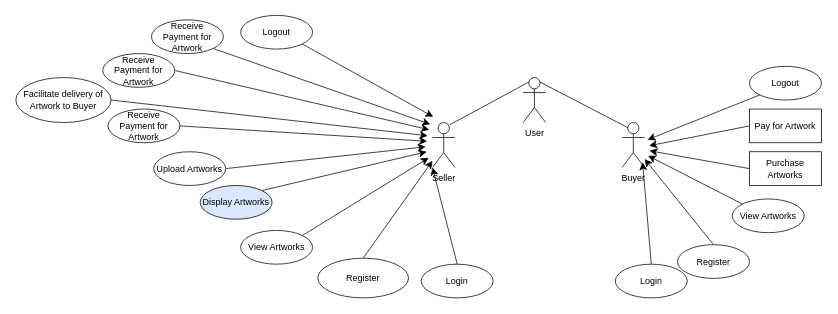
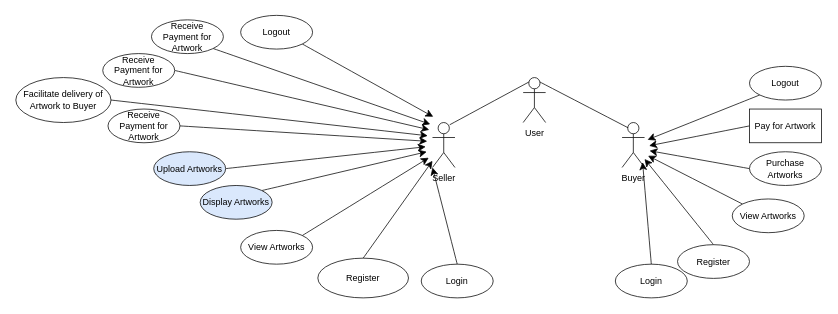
  <mxCell id="0" />
  <mxCell id="1" parent="0" />
  <mxCell id="2" style="edgeStyle=none;curved=1;rounded=0;orthogonalLoop=1;jettySize=auto;html=1;exitX=0.5;exitY=0;exitDx=0;exitDy=0;fontSize=12;startSize=8;endSize=8;" edge="1" parent="1" source="3" target="5"><mxGeometry relative="1" as="geometry" /></mxCell>
  <mxCell id="3" value="Register" style="ellipse;whiteSpace=wrap;html=1;" vertex="1" parent="1"><mxGeometry x="903" y="326" width="96" height="45" as="geometry" /></mxCell>
  <mxCell id="4" value="User" style="shape=umlActor;verticalLabelPosition=bottom;verticalAlign=top;html=1;" vertex="1" parent="1"><mxGeometry x="697" y="103" width="30" height="60" as="geometry" /></mxCell>
  <mxCell id="5" value="Buyer&lt;div&gt;&lt;br&gt;&lt;/div&gt;" style="shape=umlActor;verticalLabelPosition=bottom;verticalAlign=top;html=1;" vertex="1" parent="1"><mxGeometry x="829" y="163" width="30" height="60" as="geometry" /></mxCell>
  <mxCell id="6" value="Seller" style="shape=umlActor;verticalLabelPosition=bottom;verticalAlign=top;html=1;" vertex="1" parent="1"><mxGeometry x="576" y="163" width="30" height="60" as="geometry" /></mxCell>
  <mxCell id="7" value="" style="endArrow=none;html=1;rounded=0;fontSize=12;startSize=8;endSize=8;curved=1;entryX=0.25;entryY=0.1;entryDx=0;entryDy=0;entryPerimeter=0;" edge="1" parent="1" target="4"><mxGeometry width="50" height="50" relative="1" as="geometry"><mxPoint x="599" y="166" as="sourcePoint" /><mxPoint x="649" y="116" as="targetPoint" /></mxGeometry></mxCell>
  <mxCell id="8" value="" style="endArrow=none;html=1;rounded=0;fontSize=12;startSize=8;endSize=8;curved=1;entryX=0.25;entryY=0.1;entryDx=0;entryDy=0;entryPerimeter=0;exitX=0.75;exitY=0.1;exitDx=0;exitDy=0;exitPerimeter=0;" edge="1" parent="1" source="4"><mxGeometry width="50" height="50" relative="1" as="geometry"><mxPoint x="731" y="227" as="sourcePoint" /><mxPoint x="837" y="170" as="targetPoint" /></mxGeometry></mxCell>
  <mxCell id="9" style="edgeStyle=none;curved=1;rounded=0;orthogonalLoop=1;jettySize=auto;html=1;exitX=0.5;exitY=0;exitDx=0;exitDy=0;fontSize=12;startSize=8;endSize=8;" edge="1" parent="1" source="10" target="6"><mxGeometry relative="1" as="geometry" /></mxCell>
  <mxCell id="10" value="Register" style="ellipse;whiteSpace=wrap;html=1;" vertex="1" parent="1"><mxGeometry x="423" y="344" width="121" height="53" as="geometry" /></mxCell>
  <mxCell id="11" style="edgeStyle=none;curved=1;rounded=0;orthogonalLoop=1;jettySize=auto;html=1;exitX=0;exitY=0;exitDx=0;exitDy=0;fontSize=12;startSize=8;endSize=8;" edge="1" parent="1" source="12"><mxGeometry relative="1" as="geometry"><mxPoint x="863.667" y="207.333" as="targetPoint" /></mxGeometry></mxCell>
  <mxCell id="12" value="View Artworks" style="ellipse;whiteSpace=wrap;html=1;" vertex="1" parent="1"><mxGeometry x="976" y="265" width="96" height="45" as="geometry" /></mxCell>
  <mxCell id="13" style="edgeStyle=none;curved=1;rounded=0;orthogonalLoop=1;jettySize=auto;html=1;exitX=0;exitY=0.5;exitDx=0;exitDy=0;fontSize=12;startSize=8;endSize=8;" edge="1" parent="1" source="14"><mxGeometry relative="1" as="geometry"><mxPoint x="865.667" y="200.667" as="targetPoint" /></mxGeometry></mxCell>
- <mxCell id="14" value="Purchase Artworks" style="whiteSpace=wrap;html=1;rounded=0;" vertex="1" parent="1"><mxGeometry x="999" y="202" width="96" height="45" as="geometry" /></mxCell>
+ <mxCell id="14" value="Purchase Artworks" style="ellipse;whiteSpace=wrap;html=1;" vertex="1" parent="1"><mxGeometry x="999" y="202" width="96" height="45" as="geometry" /></mxCell>
  <mxCell id="15" value="Login" style="ellipse;whiteSpace=wrap;html=1;" vertex="1" parent="1"><mxGeometry x="820" y="352" width="96" height="45" as="geometry" /></mxCell>
  <mxCell id="16" style="edgeStyle=none;curved=1;rounded=0;orthogonalLoop=1;jettySize=auto;html=1;exitX=0.5;exitY=0;exitDx=0;exitDy=0;entryX=0.911;entryY=0.883;entryDx=0;entryDy=0;entryPerimeter=0;fontSize=12;startSize=8;endSize=8;" edge="1" parent="1" source="15" target="5"><mxGeometry relative="1" as="geometry" /></mxCell>
  <mxCell id="17" style="edgeStyle=none;curved=1;rounded=0;orthogonalLoop=1;jettySize=auto;html=1;exitX=0;exitY=0.5;exitDx=0;exitDy=0;fontSize=12;startSize=8;endSize=8;" edge="1" parent="1" source="18"><mxGeometry relative="1" as="geometry"><mxPoint x="865" y="194" as="targetPoint" /></mxGeometry></mxCell>
  <mxCell id="18" value="Pay for Artwork" style="whiteSpace=wrap;html=1;rounded=0;" vertex="1" parent="1"><mxGeometry x="999" y="145" width="96" height="45" as="geometry" /></mxCell>
  <mxCell id="19" style="edgeStyle=none;curved=1;rounded=0;orthogonalLoop=1;jettySize=auto;html=1;exitX=0;exitY=1;exitDx=0;exitDy=0;fontSize=12;startSize=8;endSize=8;" edge="1" parent="1" source="20"><mxGeometry relative="1" as="geometry"><mxPoint x="863" y="186" as="targetPoint" /></mxGeometry></mxCell>
  <mxCell id="20" value="Logout" style="ellipse;whiteSpace=wrap;html=1;" vertex="1" parent="1"><mxGeometry x="999" y="88" width="96" height="45" as="geometry" /></mxCell>
  <mxCell id="21" value="Login" style="ellipse;whiteSpace=wrap;html=1;" vertex="1" parent="1"><mxGeometry x="561" y="352" width="96" height="45" as="geometry" /></mxCell>
  <mxCell id="22" style="edgeStyle=none;curved=1;rounded=0;orthogonalLoop=1;jettySize=auto;html=1;exitX=0.5;exitY=0;exitDx=0;exitDy=0;entryX=0;entryY=1;entryDx=0;entryDy=0;entryPerimeter=0;fontSize=12;startSize=8;endSize=8;" edge="1" parent="1" source="21" target="6"><mxGeometry relative="1" as="geometry" /></mxCell>
  <mxCell id="23" style="edgeStyle=none;curved=1;rounded=0;orthogonalLoop=1;jettySize=auto;html=1;exitX=1;exitY=0;exitDx=0;exitDy=0;fontSize=12;startSize=8;endSize=8;" edge="1" parent="1" source="24"><mxGeometry relative="1" as="geometry"><mxPoint x="571" y="210" as="targetPoint" /></mxGeometry></mxCell>
  <mxCell id="24" value="View Artworks" style="ellipse;whiteSpace=wrap;html=1;" vertex="1" parent="1"><mxGeometry x="320" y="307" width="96" height="45" as="geometry" /></mxCell>
  <mxCell id="25" style="edgeStyle=none;curved=1;rounded=0;orthogonalLoop=1;jettySize=auto;html=1;exitX=1;exitY=0;exitDx=0;exitDy=0;fontSize=12;startSize=8;endSize=8;" edge="1" parent="1" source="26"><mxGeometry relative="1" as="geometry"><mxPoint x="568.333" y="202" as="targetPoint" /></mxGeometry></mxCell>
  <mxCell id="26" value="Display Artworks" style="ellipse;whiteSpace=wrap;html=1;fillColor=#dae8fc;" vertex="1" parent="1"><mxGeometry x="266" y="247" width="96" height="45" as="geometry" /></mxCell>
  <mxCell id="27" style="edgeStyle=none;curved=1;rounded=0;orthogonalLoop=1;jettySize=auto;html=1;exitX=1;exitY=0.5;exitDx=0;exitDy=0;fontSize=12;startSize=8;endSize=8;" edge="1" parent="1" source="28"><mxGeometry relative="1" as="geometry"><mxPoint x="567" y="195.333" as="targetPoint" /></mxGeometry></mxCell>
- <mxCell id="28" value="Upload Artworks" style="ellipse;whiteSpace=wrap;html=1;" vertex="1" parent="1"><mxGeometry x="204" y="202" width="96" height="45" as="geometry" /></mxCell>
+ <mxCell id="28" value="Upload Artworks" style="ellipse;whiteSpace=wrap;html=1;fillColor=#dae8fc;" vertex="1" parent="1"><mxGeometry x="204" y="202" width="96" height="45" as="geometry" /></mxCell>
  <mxCell id="29" style="edgeStyle=none;curved=1;rounded=0;orthogonalLoop=1;jettySize=auto;html=1;exitX=1;exitY=0.5;exitDx=0;exitDy=0;fontSize=12;startSize=8;endSize=8;" edge="1" parent="1" source="30"><mxGeometry relative="1" as="geometry"><mxPoint x="569" y="188" as="targetPoint" /></mxGeometry></mxCell>
  <mxCell id="30" value="Receive Payment for Artwork" style="ellipse;whiteSpace=wrap;html=1;" vertex="1" parent="1"><mxGeometry x="143" y="145" width="96" height="45" as="geometry" /></mxCell>
  <mxCell id="31" style="edgeStyle=none;curved=1;rounded=0;orthogonalLoop=1;jettySize=auto;html=1;exitX=1;exitY=0.5;exitDx=0;exitDy=0;fontSize=12;startSize=8;endSize=8;" edge="1" parent="1" source="32"><mxGeometry relative="1" as="geometry"><mxPoint x="569.667" y="180.667" as="targetPoint" /></mxGeometry></mxCell>
  <mxCell id="32" value="Facilitate delivery of Artwork to Buyer" style="ellipse;whiteSpace=wrap;html=1;" vertex="1" parent="1"><mxGeometry x="20" y="103" width="127" height="60" as="geometry" /></mxCell>
  <mxCell id="33" style="edgeStyle=none;curved=1;rounded=0;orthogonalLoop=1;jettySize=auto;html=1;exitX=1;exitY=0.5;exitDx=0;exitDy=0;fontSize=12;startSize=8;endSize=8;" edge="1" parent="1" source="34"><mxGeometry relative="1" as="geometry"><mxPoint x="571.667" y="172.667" as="targetPoint" /></mxGeometry></mxCell>
  <mxCell id="34" value="Receive Payment for Artwork" style="ellipse;whiteSpace=wrap;html=1;" vertex="1" parent="1"><mxGeometry x="136" y="71" width="96" height="45" as="geometry" /></mxCell>
  <mxCell id="35" style="edgeStyle=none;curved=1;rounded=0;orthogonalLoop=1;jettySize=auto;html=1;exitX=1;exitY=1;exitDx=0;exitDy=0;fontSize=12;startSize=8;endSize=8;" edge="1" parent="1" source="36"><mxGeometry relative="1" as="geometry"><mxPoint x="573" y="165.333" as="targetPoint" /></mxGeometry></mxCell>
  <mxCell id="36" value="Receive Payment for Artwork" style="ellipse;whiteSpace=wrap;html=1;" vertex="1" parent="1"><mxGeometry x="201" y="26" width="96" height="45" as="geometry" /></mxCell>
  <mxCell id="37" style="edgeStyle=none;curved=1;rounded=0;orthogonalLoop=1;jettySize=auto;html=1;exitX=1;exitY=1;exitDx=0;exitDy=0;fontSize=12;startSize=8;endSize=8;" edge="1" parent="1" source="38"><mxGeometry relative="1" as="geometry"><mxPoint x="577" y="155.333" as="targetPoint" /></mxGeometry></mxCell>
  <mxCell id="38" value="Logout" style="ellipse;whiteSpace=wrap;html=1;" vertex="1" parent="1"><mxGeometry x="320" y="20" width="96" height="45" as="geometry" /></mxCell>
